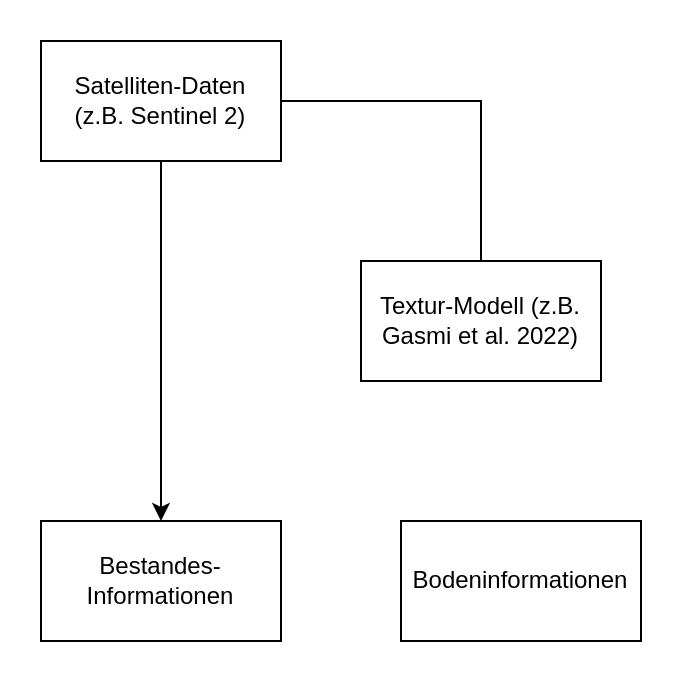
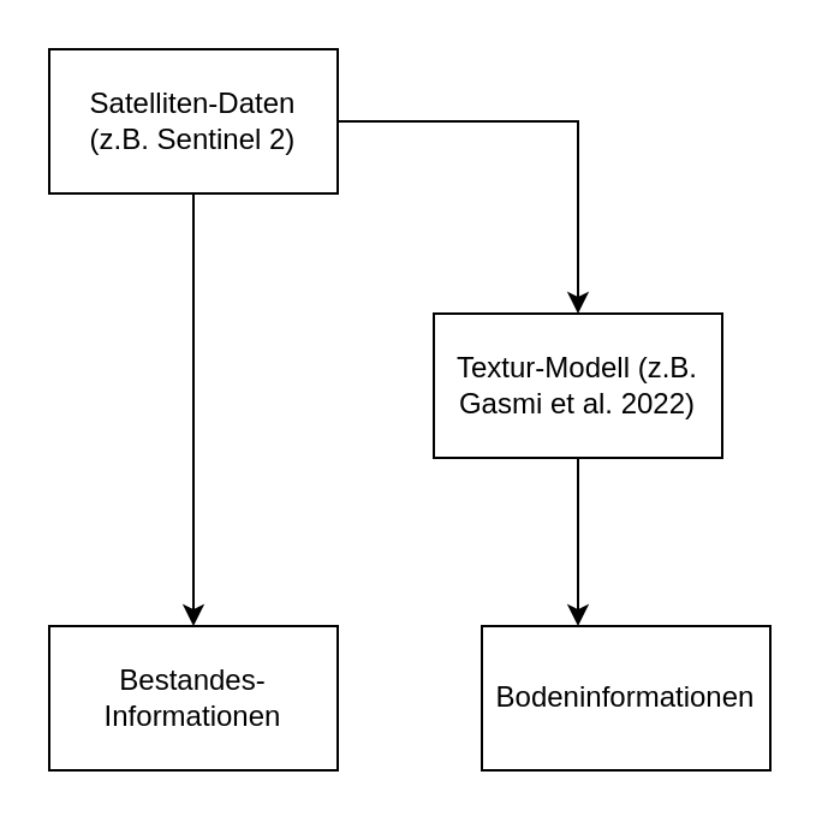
  <mxCell id="0" />
  <mxCell id="1" parent="0" />
  <mxCell id="2" value="" style="edgeStyle=orthogonalEdgeStyle;rounded=0;orthogonalLoop=1;jettySize=auto;html=1;" edge="1" parent="1" source="4" target="5"><mxGeometry relative="1" as="geometry" /></mxCell>
+ <mxCell id="3" style="edgeStyle=orthogonalEdgeStyle;rounded=0;orthogonalLoop=1;jettySize=auto;html=1;" edge="1" parent="1" source="8" target="6"><mxGeometry relative="1" as="geometry"><Array as="points"><mxPoint x="250" y="310" /></Array></mxGeometry></mxCell>
  <mxCell id="4" value="Satelliten-Daten&lt;br&gt;(z.B. Sentinel 2)" style="rounded=0;whiteSpace=wrap;html=1;" vertex="1" parent="1"><mxGeometry x="20" y="20" width="120" height="60" as="geometry" /></mxCell>
  <mxCell id="5" value="Bestandes-Informationen" style="rounded=0;whiteSpace=wrap;html=1;" vertex="1" parent="1"><mxGeometry x="20" y="260" width="120" height="60" as="geometry" /></mxCell>
  <mxCell id="6" value="Bodeninformationen" style="rounded=0;whiteSpace=wrap;html=1;" vertex="1" parent="1"><mxGeometry x="200" y="260" width="120" height="60" as="geometry" /></mxCell>
- <mxCell id="7" value="" style="edgeStyle=orthogonalEdgeStyle;rounded=0;orthogonalLoop=1;jettySize=auto;html=1;endArrow=none;" edge="1" parent="1" source="4" target="8"><mxGeometry relative="1" as="geometry"><mxPoint x="140" y="70" as="sourcePoint" /><mxPoint x="360" y="160" as="targetPoint" /><Array as="points" /></mxGeometry></mxCell>
+ <mxCell id="7" value="" style="edgeStyle=orthogonalEdgeStyle;rounded=0;orthogonalLoop=1;jettySize=auto;html=1;" edge="1" parent="1" source="4" target="8"><mxGeometry relative="1" as="geometry"><mxPoint x="140" y="70" as="sourcePoint" /><mxPoint x="360" y="160" as="targetPoint" /><Array as="points" /></mxGeometry></mxCell>
  <mxCell id="8" value="Textur-Modell (z.B. Gasmi et al. 2022)" style="rounded=0;whiteSpace=wrap;html=1;" vertex="1" parent="1"><mxGeometry x="180" y="130" width="120" height="60" as="geometry" /></mxCell>
